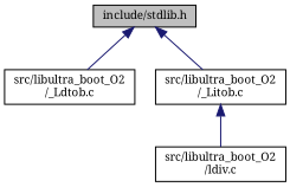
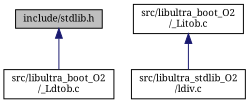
  digraph {
    fontname="Noto Serif"
    node [color=black fillcolor=white fontname="Noto Serif" fontsize=10 shape=record style=filled]
    edge [color=midnightblue dir=back fontname="Noto Serif" fontsize=10 labelfontname=Helvetica labelfontsize=10 style=solid]
    n1 [fillcolor=grey75 fontcolor=black height=0.2 label="include/stdlib.h" width=0.4]
    n2 [height=0.2 label="src/libultra_boot_O2\l/_Ldtob.c" width=0.4]
    n3 [height=0.2 label="src/libultra_boot_O2\l/_Litob.c" width=0.4]
-   n4 [height=0.2 label="src/libultra_boot_O2\l/ldiv.c" width=0.4]
+   n4 [height=0.2 label="src/libultra_stdlib_O2\l/ldiv.c" width=0.4]
    n1 -> n2
-   n1 -> n3
    n3 -> n4
  }
